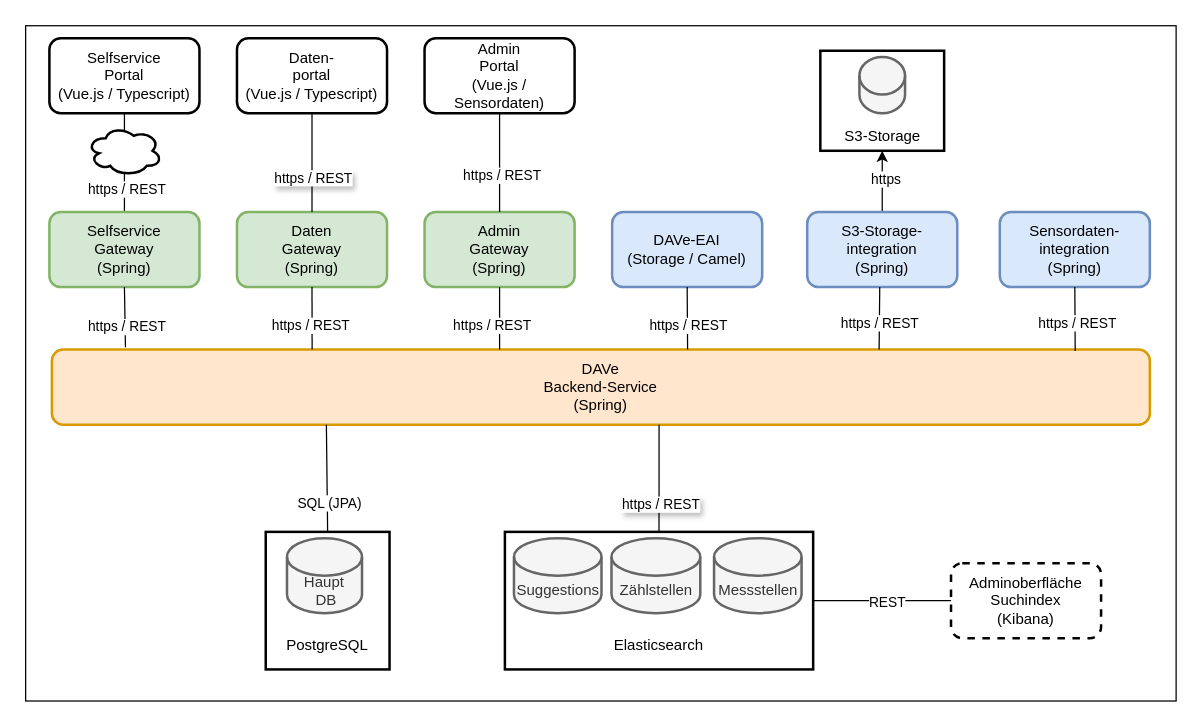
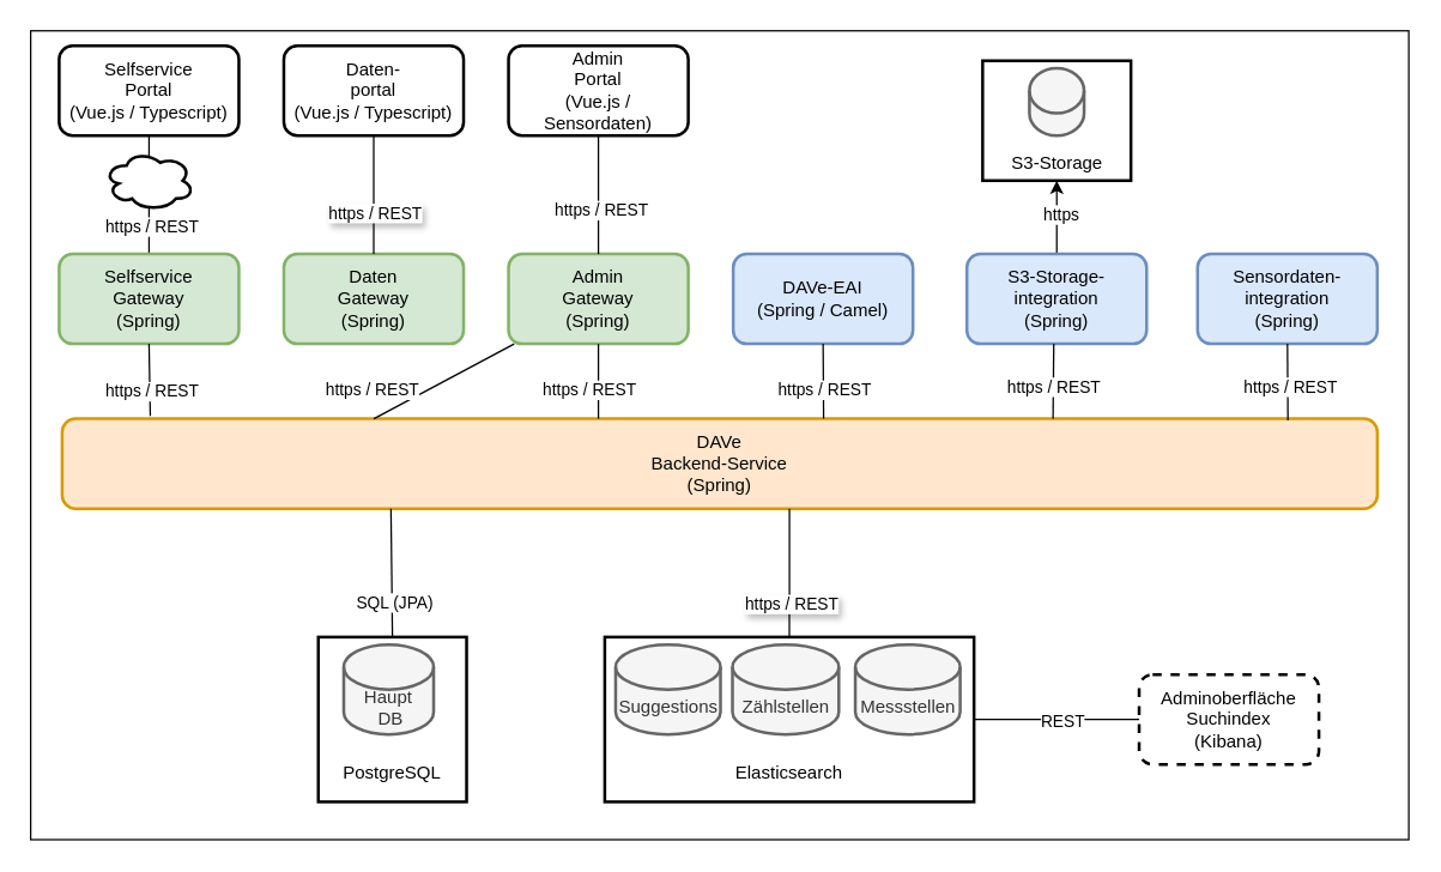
  <mxCell id="0" />
  <mxCell id="1" parent="0" />
  <mxCell id="2" value="" style="rounded=0;whiteSpace=wrap;html=1;fillColor=#FFFFFF;" parent="1" vertex="1"><mxGeometry x="20" y="20" width="920" height="540" as="geometry" /></mxCell>
  <mxCell id="3" style="edgeStyle=orthogonalEdgeStyle;rounded=0;orthogonalLoop=1;jettySize=auto;html=1;exitX=0.5;exitY=1;exitDx=0;exitDy=0;entryX=0.5;entryY=0;entryDx=0;entryDy=0;endArrow=none;startFill=0;strokeColor=light-dark(#000000,#000000);" parent="1" source="5" target="8" edge="1"><mxGeometry relative="1" as="geometry" /></mxCell>
  <mxCell id="4" value="https / REST" style="edgeLabel;html=1;align=center;verticalAlign=middle;resizable=0;points=[];fontColor=light-dark(#000000,#000000);labelBackgroundColor=#FFFFFF;" parent="3" vertex="1" connectable="0"><mxGeometry x="-0.709" relative="1" as="geometry"><mxPoint x="1" y="49" as="offset" /></mxGeometry></mxCell>
  <mxCell id="5" value="&lt;font style=&quot;color: light-dark(rgb(0, 0, 0), rgb(0, 0, 0));&quot;&gt;Selfservice&lt;br&gt;Portal&lt;br&gt;(Vue.js / Typescript)&lt;/font&gt;" style="rounded=1;whiteSpace=wrap;html=1;strokeWidth=2;fillColor=none;strokeColor=light-dark(#000000,#000000);" parent="1" vertex="1"><mxGeometry x="39" y="30" width="120" height="60" as="geometry" /></mxCell>
  <mxCell id="6" value="Daten-&lt;br&gt;portal&lt;br&gt;(Vue.js / Typescript)" style="rounded=1;whiteSpace=wrap;html=1;strokeWidth=2;fillColor=none;strokeColor=light-dark(#000000,#000000);fontColor=light-dark(#000000,#000000);" parent="1" vertex="1"><mxGeometry x="189" y="30" width="120" height="60" as="geometry" /></mxCell>
  <mxCell id="7" value="Admin&lt;br&gt;Portal&lt;br&gt;(Vue.js / Sensordaten)" style="rounded=1;whiteSpace=wrap;html=1;strokeWidth=2;fontColor=light-dark(#000000,#000000);fillColor=none;strokeColor=light-dark(#000000,#000000);" parent="1" vertex="1"><mxGeometry x="339" y="30" width="120" height="60" as="geometry" /></mxCell>
  <mxCell id="8" value="Selfservice&lt;br&gt;Gateway&lt;br&gt;(Spring)" style="rounded=1;whiteSpace=wrap;html=1;strokeWidth=2;fillColor=#d5e8d4;strokeColor=#82b366;fontColor=light-dark(#000000,#000000);" parent="1" vertex="1"><mxGeometry x="39" y="169" width="120" height="60" as="geometry" /></mxCell>
  <mxCell id="9" value="Daten&lt;br&gt;Gateway&lt;br&gt;(Spring)" style="rounded=1;whiteSpace=wrap;html=1;strokeWidth=2;fillColor=#d5e8d4;strokeColor=#82b366;fontColor=light-dark(#000000,#000000);" parent="1" vertex="1"><mxGeometry x="189" y="169" width="120" height="60" as="geometry" /></mxCell>
  <mxCell id="10" value="Admin&lt;br&gt;Gateway&lt;br&gt;(Spring)" style="rounded=1;whiteSpace=wrap;html=1;strokeWidth=2;fillColor=#d5e8d4;strokeColor=#82b366;fontColor=light-dark(#000000,#000000);" parent="1" vertex="1"><mxGeometry x="339" y="169" width="120" height="60" as="geometry" /></mxCell>
  <mxCell id="11" value="&lt;font style=&quot;color: light-dark(rgb(0, 0, 0), rgb(0, 0, 0));&quot;&gt;DAVe&lt;br&gt;Backend-Service&lt;br&gt;(Spring)&lt;/font&gt;" style="rounded=1;whiteSpace=wrap;html=1;strokeWidth=2;fillColor=#ffe6cc;strokeColor=#d79b00;" parent="1" vertex="1"><mxGeometry x="41" y="279" width="878" height="60" as="geometry" /></mxCell>
  <mxCell id="12" value="" style="endArrow=none;html=1;rounded=0;entryX=0.5;entryY=1;entryDx=0;entryDy=0;exitX=0.067;exitY=-0.033;exitDx=0;exitDy=0;exitPerimeter=0;strokeColor=#000000;labelBackgroundColor=#FFFFFF;fontColor=#000000;" parent="1" source="11" target="8" edge="1"><mxGeometry width="50" height="50" relative="1" as="geometry"><mxPoint x="99" y="269" as="sourcePoint" /><mxPoint x="447" y="229" as="targetPoint" /></mxGeometry></mxCell>
- <mxCell id="13" value="" style="endArrow=none;html=1;rounded=0;entryX=0.5;entryY=1;entryDx=0;entryDy=0;exitX=0.237;exitY=0;exitDx=0;exitDy=0;exitPerimeter=0;labelBackgroundColor=#FFFFFF;fontColor=#000000;strokeColor=#000000;" parent="1" source="11" target="9" edge="1"><mxGeometry width="50" height="50" relative="1" as="geometry"><mxPoint x="249" y="269" as="sourcePoint" /><mxPoint x="447" y="229" as="targetPoint" /></mxGeometry></mxCell>
+ <mxCell id="13" value="" style="endArrow=none;html=1;rounded=0;exitX=0.237;exitY=0;exitDx=0;exitDy=0;exitPerimeter=0;labelBackgroundColor=#FFFFFF;fontColor=#000000;strokeColor=#000000;" parent="1" source="11" target="10" edge="1"><mxGeometry width="50" height="50" relative="1" as="geometry"><mxPoint x="249" y="269" as="sourcePoint" /><mxPoint x="447" y="229" as="targetPoint" /></mxGeometry></mxCell>
  <mxCell id="14" value="" style="endArrow=none;html=1;rounded=0;entryX=0.5;entryY=1;entryDx=0;entryDy=0;labelBackgroundColor=#FFFFFF;fontColor=#000000;strokeColor=#000000;" parent="1" target="10" edge="1"><mxGeometry width="50" height="50" relative="1" as="geometry"><mxPoint x="399" y="279" as="sourcePoint" /><mxPoint x="447" y="229" as="targetPoint" /></mxGeometry></mxCell>
  <mxCell id="15" value="https / REST" style="edgeLabel;html=1;align=center;verticalAlign=middle;resizable=0;points=[];labelBackgroundColor=#FFFFFF;fontColor=#000000;" parent="14" vertex="1" connectable="0"><mxGeometry x="0.461" y="1" relative="1" as="geometry"><mxPoint x="-6" y="17" as="offset" /></mxGeometry></mxCell>
  <mxCell id="16" value="https / REST" style="edgeLabel;html=1;align=center;verticalAlign=middle;resizable=0;points=[];labelBackgroundColor=#FFFFFF;fontColor=#000000;" parent="1" vertex="1" connectable="0"><mxGeometry x="247" y="259.004" as="geometry" /></mxCell>
  <mxCell id="17" value="https / REST" style="edgeLabel;html=1;align=center;verticalAlign=middle;resizable=0;points=[];labelBackgroundColor=#FFFFFF;fontColor=#000000;" parent="1" vertex="1" connectable="0"><mxGeometry x="100" y="259.004" as="geometry"><mxPoint y="1" as="offset" /></mxGeometry></mxCell>
  <mxCell id="18" value="" style="ellipse;shape=cloud;whiteSpace=wrap;html=1;strokeWidth=2;fillColor=#FFFFFF;strokeColor=light-dark(#000000,#000000);" parent="1" vertex="1"><mxGeometry x="69" y="100" width="60" height="40" as="geometry" /></mxCell>
  <mxCell id="19" value="" style="endArrow=none;html=1;rounded=0;entryX=0.5;entryY=1;entryDx=0;entryDy=0;exitX=0.5;exitY=0;exitDx=0;exitDy=0;strokeColor=light-dark(#000000,#000000);" parent="1" source="9" target="6" edge="1"><mxGeometry width="50" height="50" relative="1" as="geometry"><mxPoint x="399" y="239" as="sourcePoint" /><mxPoint x="249" y="99" as="targetPoint" /></mxGeometry></mxCell>
  <mxCell id="20" value="https / REST" style="edgeLabel;html=1;align=center;verticalAlign=middle;resizable=0;points=[];fontColor=light-dark(#000000,#000000);textShadow=1;labelBackgroundColor=#FFFFFF;" parent="19" vertex="1" connectable="0"><mxGeometry x="-0.288" relative="1" as="geometry"><mxPoint as="offset" /></mxGeometry></mxCell>
  <mxCell id="21" value="" style="endArrow=none;html=1;rounded=0;entryX=0.5;entryY=1;entryDx=0;entryDy=0;exitX=0.5;exitY=0;exitDx=0;exitDy=0;strokeColor=light-dark(#000000,#000000);" parent="1" source="10" target="7" edge="1"><mxGeometry width="50" height="50" relative="1" as="geometry"><mxPoint x="399" y="239" as="sourcePoint" /><mxPoint x="399" y="99" as="targetPoint" /></mxGeometry></mxCell>
  <mxCell id="22" value="https / REST" style="edgeLabel;html=1;align=center;verticalAlign=middle;resizable=0;points=[];labelBackgroundColor=#FFFFFF;fontColor=#000000;" parent="21" vertex="1" connectable="0"><mxGeometry x="0.108" y="-1" relative="1" as="geometry"><mxPoint y="14" as="offset" /></mxGeometry></mxCell>
- <mxCell id="23" value="DAVe-EAI&lt;br&gt;(Storage / Camel)" style="rounded=1;whiteSpace=wrap;html=1;strokeWidth=2;fillColor=#dae8fc;strokeColor=#6c8ebf;fontColor=light-dark(#000000,#000000);" parent="1" vertex="1"><mxGeometry x="489" y="169" width="120" height="60" as="geometry" /></mxCell>
+ <mxCell id="23" value="DAVe-EAI&lt;br&gt;(Spring / Camel)" style="rounded=1;whiteSpace=wrap;html=1;strokeWidth=2;fillColor=#dae8fc;strokeColor=#6c8ebf;fontColor=light-dark(#000000,#000000);" parent="1" vertex="1"><mxGeometry x="489" y="169" width="120" height="60" as="geometry" /></mxCell>
  <mxCell id="24" value="" style="endArrow=none;html=1;rounded=0;entryX=0.5;entryY=1;entryDx=0;entryDy=0;exitX=0.579;exitY=0;exitDx=0;exitDy=0;exitPerimeter=0;labelBackgroundColor=#FFFFFF;fontColor=#000000;strokeColor=#000000;" parent="1" source="11" target="23" edge="1"><mxGeometry width="50" height="50" relative="1" as="geometry"><mxPoint x="1159" y="349" as="sourcePoint" /><mxPoint x="449" y="79" as="targetPoint" /></mxGeometry></mxCell>
  <mxCell id="25" value="https / REST" style="edgeLabel;html=1;align=center;verticalAlign=middle;resizable=0;points=[];labelBackgroundColor=#FFFFFF;fontColor=#000000;" parent="1" vertex="1" connectable="0"><mxGeometry x="549" y="259.007" as="geometry" /></mxCell>
  <mxCell id="26" value="&lt;div&gt;&lt;br&gt;&lt;/div&gt;&lt;div&gt;&lt;br&gt;&lt;/div&gt;&lt;div&gt;&lt;br&gt;&lt;/div&gt;&lt;div&gt;&lt;br&gt;&lt;/div&gt;&lt;div&gt;&lt;span style=&quot;text-wrap-mode: nowrap;&quot;&gt;&lt;br&gt;&lt;/span&gt;&lt;/div&gt;&lt;div&gt;&lt;span style=&quot;text-wrap-mode: nowrap;&quot;&gt;PostgreSQL&lt;/span&gt;&lt;/div&gt;" style="rounded=0;whiteSpace=wrap;html=1;strokeWidth=2;fillColor=none;fontColor=light-dark(#000000,#000000);strokeColor=light-dark(#000000,#000000);" parent="1" vertex="1"><mxGeometry x="212" y="424.75" width="99" height="110" as="geometry" /></mxCell>
  <mxCell id="27" value="Haupt&lt;br&gt;&amp;nbsp;DB" style="shape=cylinder3;whiteSpace=wrap;html=1;boundedLbl=1;backgroundOutline=1;size=15;strokeWidth=2;fillColor=#f5f5f5;fontColor=#333333;strokeColor=#666666;" parent="1" vertex="1"><mxGeometry x="229" y="429.75" width="60" height="60" as="geometry" /></mxCell>
  <mxCell id="28" value="" style="endArrow=none;html=1;rounded=0;exitX=0.5;exitY=0;exitDx=0;exitDy=0;entryX=0.25;entryY=1;entryDx=0;entryDy=0;strokeColor=light-dark(#000000,#000000);" parent="1" source="26" target="11" edge="1"><mxGeometry width="50" height="50" relative="1" as="geometry"><mxPoint x="399" y="419" as="sourcePoint" /><mxPoint x="419" y="639" as="targetPoint" /></mxGeometry></mxCell>
  <mxCell id="29" value="SQL (JPA)" style="edgeLabel;html=1;align=center;verticalAlign=middle;resizable=0;points=[];labelBackgroundColor=#FFFFFF;fontColor=light-dark(#000000,#000000);" parent="28" vertex="1" connectable="0"><mxGeometry x="-0.46" y="-1" relative="1" as="geometry"><mxPoint as="offset" /></mxGeometry></mxCell>
  <mxCell id="30" value="&lt;div&gt;&lt;br&gt;&lt;/div&gt;&lt;div&gt;&lt;br&gt;&lt;/div&gt;&lt;div&gt;&lt;br&gt;&lt;/div&gt;&lt;div&gt;&lt;br&gt;&lt;/div&gt;&lt;div&gt;&lt;br&gt;&lt;/div&gt;Elasticsearch" style="rounded=0;whiteSpace=wrap;html=1;strokeWidth=2;fillColor=none;strokeColor=light-dark(#000000,#000000);fontColor=#000000;" parent="1" vertex="1"><mxGeometry x="403.25" y="424.75" width="246.5" height="110" as="geometry" /></mxCell>
  <mxCell id="31" value="Suggestions" style="shape=cylinder3;whiteSpace=wrap;html=1;boundedLbl=1;backgroundOutline=1;size=15;strokeWidth=2;fillColor=#f5f5f5;fontColor=#333333;strokeColor=#666666;" parent="1" vertex="1"><mxGeometry x="410.5" y="429.75" width="70" height="60" as="geometry" /></mxCell>
  <mxCell id="32" value="&lt;font style=&quot;color: light-dark(rgb(0, 0, 0), rgb(0, 0, 0));&quot;&gt;Adminoberfläche&lt;br&gt;Suchindex&lt;br&gt;(Kibana)&lt;/font&gt;" style="rounded=1;whiteSpace=wrap;html=1;strokeWidth=2;fontColor=#5C5C5C;dashed=1;strokeColor=light-dark(#000000,#000000);fillColor=light-dark(#FFFFFF,#FFFFFF);" parent="1" vertex="1"><mxGeometry x="760" y="449.75" width="120" height="60" as="geometry" /></mxCell>
  <mxCell id="33" value="" style="endArrow=none;html=1;rounded=0;exitX=1;exitY=0.5;exitDx=0;exitDy=0;entryX=0;entryY=0.5;entryDx=0;entryDy=0;strokeColor=light-dark(#000000,#000000);" parent="1" source="30" target="32" edge="1"><mxGeometry width="50" height="50" relative="1" as="geometry"><mxPoint x="488" y="343.74" as="sourcePoint" /><mxPoint x="538" y="293.74" as="targetPoint" /></mxGeometry></mxCell>
  <mxCell id="34" value="REST" style="edgeLabel;html=1;align=center;verticalAlign=middle;resizable=0;points=[];labelBackgroundColor=#FFFFFF;fontColor=light-dark(#000000,#000000);" parent="33" vertex="1" connectable="0"><mxGeometry x="-0.367" y="-1" relative="1" as="geometry"><mxPoint x="24" as="offset" /></mxGeometry></mxCell>
  <mxCell id="35" value="" style="endArrow=none;html=1;rounded=0;exitX=0.5;exitY=0;exitDx=0;exitDy=0;entryX=0.553;entryY=1;entryDx=0;entryDy=0;entryPerimeter=0;strokeColor=light-dark(#000000,#000000);" parent="1" source="30" target="11" edge="1"><mxGeometry width="50" height="50" relative="1" as="geometry"><mxPoint x="399" y="329" as="sourcePoint" /><mxPoint x="1189" y="459" as="targetPoint" /></mxGeometry></mxCell>
  <mxCell id="36" value="https / REST" style="edgeLabel;html=1;align=center;verticalAlign=middle;resizable=0;points=[];labelBackgroundColor=light-dark(#FFFFFF,#FFFFFF);fontColor=light-dark(#000000,#000000);textShadow=1;" parent="35" vertex="1" connectable="0"><mxGeometry x="-0.497" y="-1" relative="1" as="geometry"><mxPoint as="offset" /></mxGeometry></mxCell>
  <mxCell id="37" style="edgeStyle=orthogonalEdgeStyle;rounded=0;orthogonalLoop=1;jettySize=auto;html=1;exitX=0.5;exitY=0;exitDx=0;exitDy=0;entryX=0.5;entryY=1;entryDx=0;entryDy=0;strokeColor=#000000;" edge="1" parent="1" source="39" target="47"><mxGeometry relative="1" as="geometry" /></mxCell>
  <mxCell id="38" value="https" style="edgeLabel;html=1;align=center;verticalAlign=middle;resizable=0;points=[];labelBackgroundColor=light-dark(#FFFFFF,#FFFFFF);fontColor=#000000;" vertex="1" connectable="0" parent="37"><mxGeometry x="0.119" y="-2" relative="1" as="geometry"><mxPoint as="offset" /></mxGeometry></mxCell>
  <mxCell id="39" value="S3-Storage-integration&lt;br&gt;(Spring)" style="rounded=1;whiteSpace=wrap;html=1;strokeWidth=2;fillColor=#dae8fc;strokeColor=#6c8ebf;fontColor=#000000;" parent="1" vertex="1"><mxGeometry x="645" y="169" width="120" height="60" as="geometry" /></mxCell>
  <mxCell id="40" value="Sensordaten-integration&lt;br&gt;(Spring)" style="rounded=1;whiteSpace=wrap;html=1;strokeWidth=2;fillColor=#dae8fc;strokeColor=#6c8ebf;fontColor=#000000;" parent="1" vertex="1"><mxGeometry x="799" y="169" width="120" height="60" as="geometry" /></mxCell>
  <mxCell id="41" value="" style="endArrow=none;html=1;rounded=0;exitX=0.75;exitY=0;exitDx=0;exitDy=0;labelBackgroundColor=#FFFFFF;fontColor=#000000;strokeColor=#000000;" parent="1" edge="1"><mxGeometry width="50" height="50" relative="1" as="geometry"><mxPoint x="702.5" y="279" as="sourcePoint" /><mxPoint x="703" y="229" as="targetPoint" /></mxGeometry></mxCell>
  <mxCell id="42" value="https / REST" style="edgeLabel;html=1;align=center;verticalAlign=middle;resizable=0;points=[];labelBackgroundColor=#FFFFFF;fontColor=#000000;" parent="41" vertex="1" connectable="0"><mxGeometry x="0.49" relative="1" as="geometry"><mxPoint y="15" as="offset" /></mxGeometry></mxCell>
  <mxCell id="43" value="" style="endArrow=none;html=1;rounded=0;entryX=0.5;entryY=1;entryDx=0;entryDy=0;exitX=0.932;exitY=0.017;exitDx=0;exitDy=0;exitPerimeter=0;labelBackgroundColor=#FFFFFF;fontColor=#000000;strokeColor=#000000;" parent="1" source="11" target="40" edge="1"><mxGeometry width="50" height="50" relative="1" as="geometry"><mxPoint x="859" y="269" as="sourcePoint" /><mxPoint x="639" y="429" as="targetPoint" /></mxGeometry></mxCell>
  <mxCell id="44" value="https / REST" style="edgeLabel;html=1;align=center;verticalAlign=middle;resizable=0;points=[];labelBackgroundColor=#FFFFFF;fontColor=#000000;" parent="43" vertex="1" connectable="0"><mxGeometry x="0.44" y="-1" relative="1" as="geometry"><mxPoint y="14" as="offset" /></mxGeometry></mxCell>
  <mxCell id="45" value="Zählstellen" style="shape=cylinder3;whiteSpace=wrap;html=1;boundedLbl=1;backgroundOutline=1;size=15;strokeWidth=2;fillColor=#f5f5f5;fontColor=#333333;strokeColor=#666666;" parent="1" vertex="1"><mxGeometry x="488.5" y="429.75" width="71" height="60" as="geometry" /></mxCell>
  <mxCell id="46" value="Messstellen" style="shape=cylinder3;whiteSpace=wrap;html=1;boundedLbl=1;backgroundOutline=1;size=15;strokeWidth=2;fillColor=#f5f5f5;fontColor=#333333;strokeColor=#666666;" parent="1" vertex="1"><mxGeometry x="570.5" y="429.75" width="70" height="60" as="geometry" /></mxCell>
  <mxCell id="47" value="&lt;div&gt;&lt;br&gt;&lt;/div&gt;&lt;div&gt;&lt;br&gt;&lt;/div&gt;&lt;div&gt;&lt;br&gt;&lt;/div&gt;&lt;div&gt;&lt;br&gt;&lt;/div&gt;&lt;div&gt;&lt;span style=&quot;text-wrap-mode: nowrap; background-color: transparent;&quot;&gt;S3-Storage&lt;/span&gt;&lt;/div&gt;" style="rounded=0;whiteSpace=wrap;html=1;strokeWidth=2;fillColor=none;fontColor=light-dark(#000000,#000000);strokeColor=light-dark(#000000,#000000);" vertex="1" parent="1"><mxGeometry x="655.5" y="40" width="99" height="80" as="geometry" /></mxCell>
  <mxCell id="48" value="" style="shape=cylinder3;whiteSpace=wrap;html=1;boundedLbl=1;backgroundOutline=1;size=15;strokeWidth=2;fillColor=#f5f5f5;fontColor=#333333;strokeColor=#666666;" vertex="1" parent="1"><mxGeometry x="686.75" y="45" width="36.5" height="45" as="geometry" /></mxCell>
